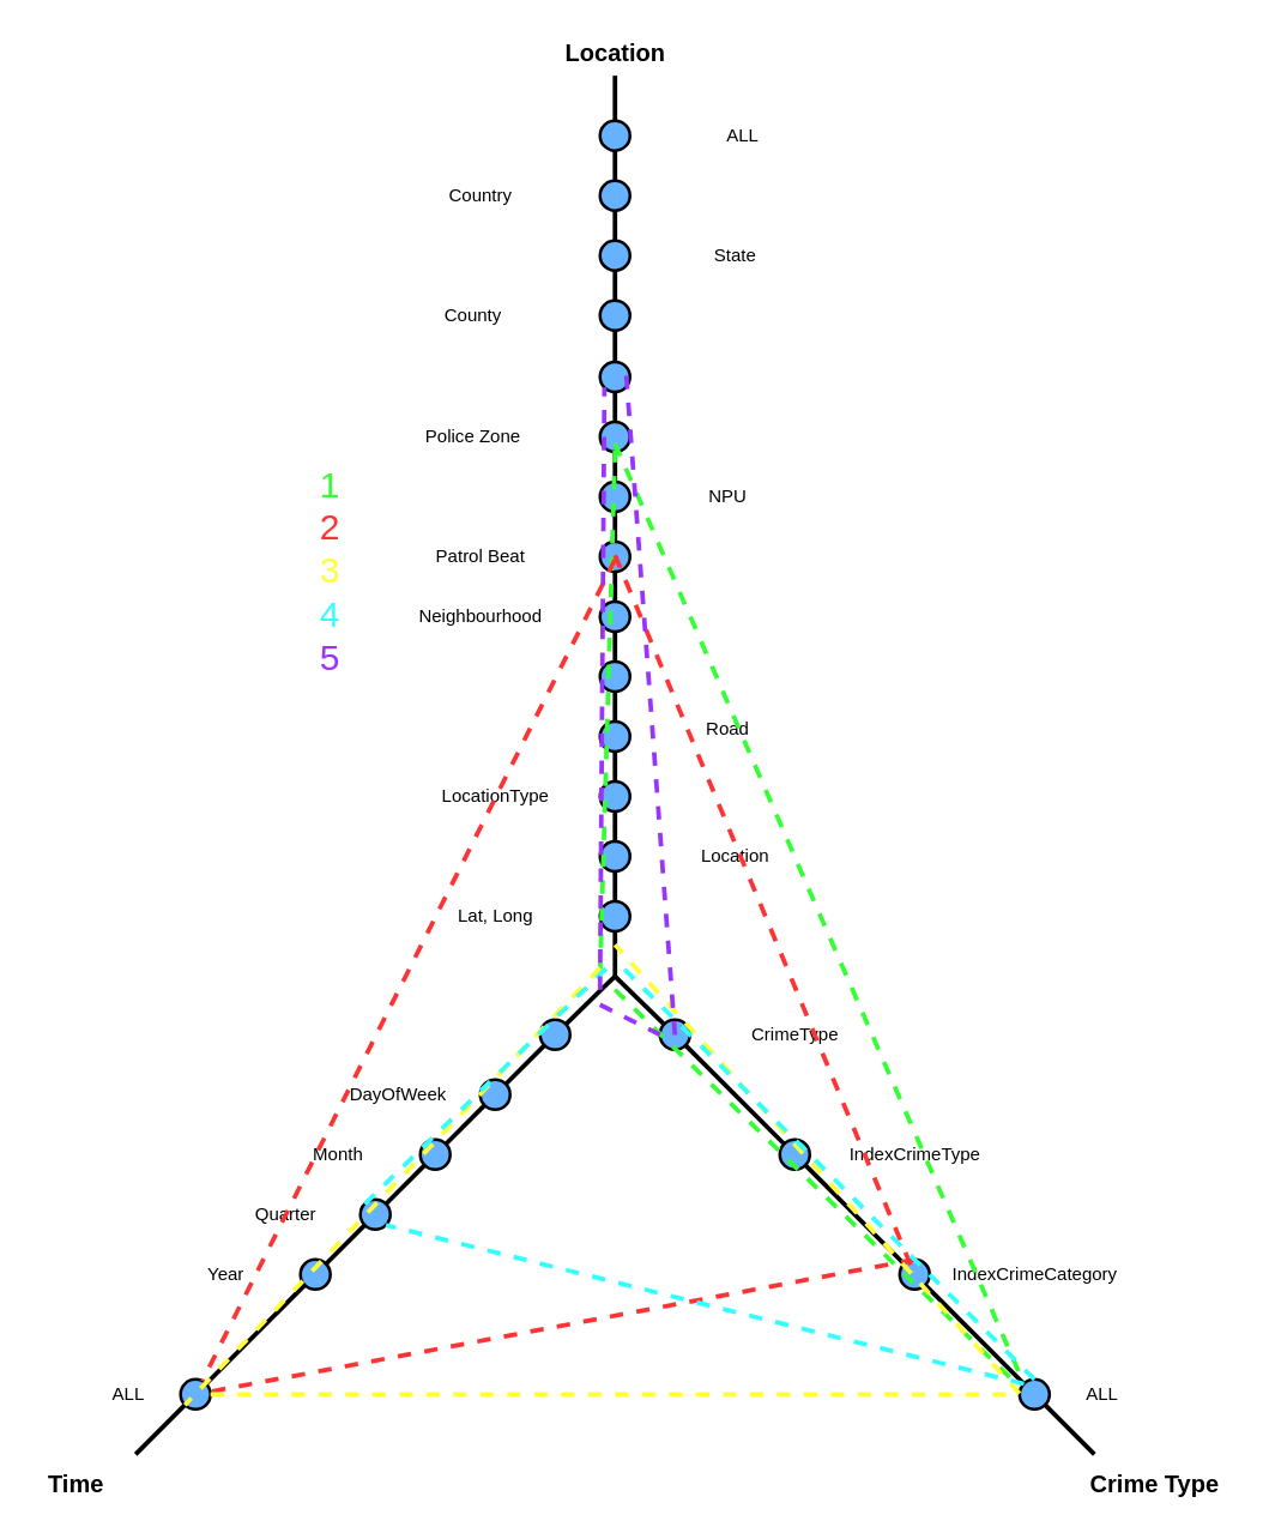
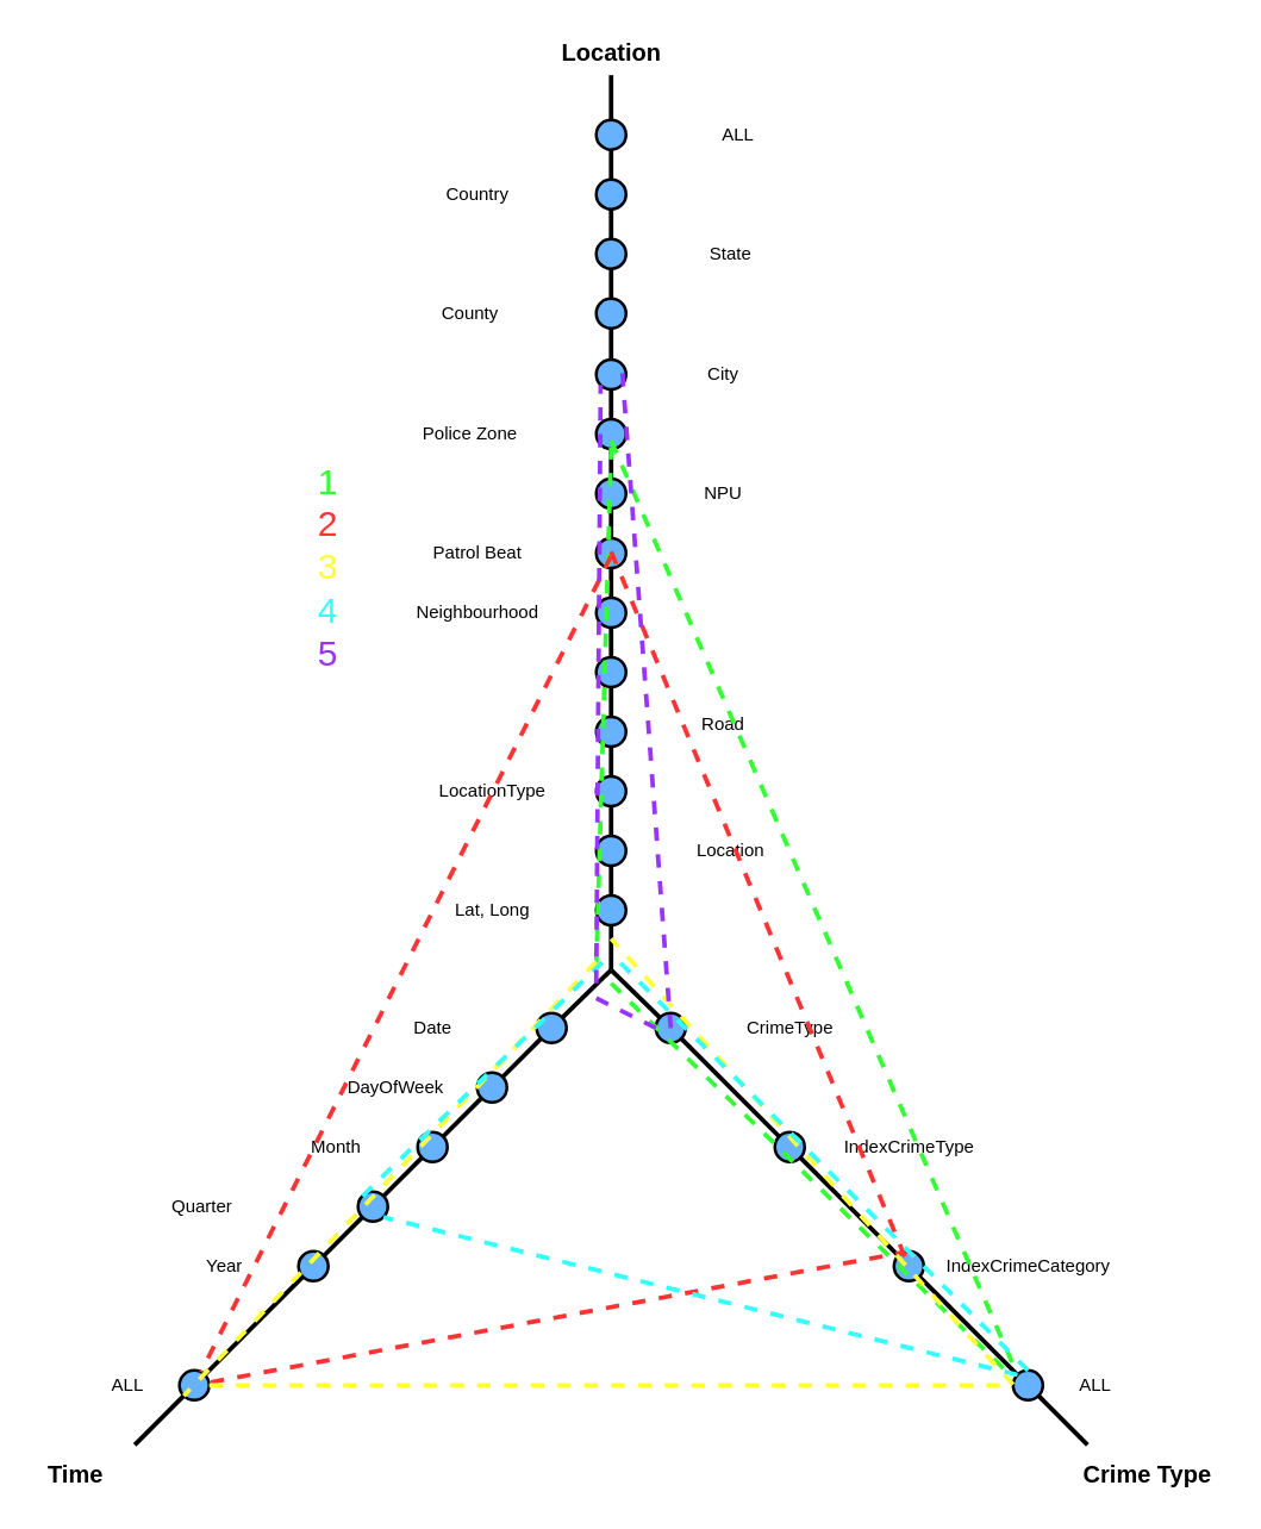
  <mxCell id="0" />
  <mxCell id="1" parent="0" />
  <mxCell id="2" value="" style="endArrow=none;html=1;rounded=0;strokeWidth=3;" parent="1" source="66" edge="1"><mxGeometry width="50" height="50" relative="1" as="geometry"><mxPoint x="410" y="651" as="sourcePoint" /><mxPoint x="410" y="50" as="targetPoint" /></mxGeometry></mxCell>
  <mxCell id="3" value="" style="endArrow=none;html=1;rounded=0;strokeWidth=3;" parent="1" source="12" edge="1"><mxGeometry width="50" height="50" relative="1" as="geometry"><mxPoint x="410" y="651" as="sourcePoint" /><mxPoint x="730" y="970" as="targetPoint" /></mxGeometry></mxCell>
  <mxCell id="4" value="" style="endArrow=none;html=1;rounded=0;strokeWidth=3;" parent="1" source="24" edge="1"><mxGeometry width="50" height="50" relative="1" as="geometry"><mxPoint x="410" y="651" as="sourcePoint" /><mxPoint x="90" y="970" as="targetPoint" /></mxGeometry></mxCell>
  <mxCell id="5" value="" style="endArrow=none;html=1;rounded=0;strokeWidth=3;" parent="1" target="6" edge="1"><mxGeometry width="50" height="50" relative="1" as="geometry"><mxPoint x="410" y="651" as="sourcePoint" /><mxPoint x="730" y="970" as="targetPoint" /></mxGeometry></mxCell>
  <mxCell id="6" value="" style="ellipse;whiteSpace=wrap;html=1;aspect=fixed;fillColor=#66B2FF;strokeWidth=2;direction=west;" parent="1" vertex="1"><mxGeometry x="440" y="680" width="20" height="20" as="geometry" /></mxCell>
  <mxCell id="7" value="" style="endArrow=none;html=1;rounded=0;strokeWidth=3;" parent="1" source="6" target="8" edge="1"><mxGeometry width="50" height="50" relative="1" as="geometry"><mxPoint x="457" y="697" as="sourcePoint" /><mxPoint x="730" y="970" as="targetPoint" /></mxGeometry></mxCell>
  <mxCell id="8" value="" style="ellipse;whiteSpace=wrap;html=1;aspect=fixed;fillColor=#66B2FF;strokeWidth=2;direction=west;" parent="1" vertex="1"><mxGeometry x="520" y="760" width="20" height="20" as="geometry" /></mxCell>
  <mxCell id="9" value="" style="endArrow=none;html=1;rounded=0;strokeWidth=3;" parent="1" source="8" target="10" edge="1"><mxGeometry width="50" height="50" relative="1" as="geometry"><mxPoint x="537" y="777" as="sourcePoint" /><mxPoint x="730" y="970" as="targetPoint" /></mxGeometry></mxCell>
  <mxCell id="10" value="" style="ellipse;whiteSpace=wrap;html=1;aspect=fixed;fillColor=#66B2FF;strokeWidth=2;direction=west;" parent="1" vertex="1"><mxGeometry x="600" y="840" width="20" height="20" as="geometry" /></mxCell>
  <mxCell id="11" value="" style="endArrow=none;html=1;rounded=0;strokeWidth=3;" parent="1" source="10" target="12" edge="1"><mxGeometry width="50" height="50" relative="1" as="geometry"><mxPoint x="617" y="857" as="sourcePoint" /><mxPoint x="730" y="970" as="targetPoint" /></mxGeometry></mxCell>
  <mxCell id="12" value="" style="ellipse;whiteSpace=wrap;html=1;aspect=fixed;fillColor=#66B2FF;strokeWidth=2;direction=west;" parent="1" vertex="1"><mxGeometry x="680" y="920" width="20" height="20" as="geometry" /></mxCell>
  <mxCell id="13" value="" style="endArrow=none;html=1;rounded=0;strokeWidth=3;" parent="1" target="14" edge="1"><mxGeometry width="50" height="50" relative="1" as="geometry"><mxPoint x="410" y="651" as="sourcePoint" /><mxPoint x="90" y="970" as="targetPoint" /></mxGeometry></mxCell>
  <mxCell id="14" value="" style="ellipse;whiteSpace=wrap;html=1;aspect=fixed;fillColor=#66B2FF;strokeWidth=2;direction=west;" parent="1" vertex="1"><mxGeometry x="360" y="680" width="20" height="20" as="geometry" /></mxCell>
  <mxCell id="15" value="" style="endArrow=none;html=1;rounded=0;strokeWidth=3;" parent="1" source="20" target="16" edge="1"><mxGeometry width="50" height="50" relative="1" as="geometry"><mxPoint x="363" y="697" as="sourcePoint" /><mxPoint x="90" y="970" as="targetPoint" /></mxGeometry></mxCell>
  <mxCell id="16" value="" style="ellipse;whiteSpace=wrap;html=1;aspect=fixed;fillColor=#66B2FF;strokeWidth=2;direction=west;" parent="1" vertex="1"><mxGeometry x="280" y="760" width="20" height="20" as="geometry" /></mxCell>
  <mxCell id="17" value="" style="endArrow=none;html=1;rounded=0;strokeWidth=3;" parent="1" source="22" target="18" edge="1"><mxGeometry width="50" height="50" relative="1" as="geometry"><mxPoint x="283" y="777" as="sourcePoint" /><mxPoint x="90" y="970" as="targetPoint" /></mxGeometry></mxCell>
  <mxCell id="18" value="" style="ellipse;whiteSpace=wrap;html=1;aspect=fixed;fillColor=#66B2FF;strokeWidth=2;direction=west;" parent="1" vertex="1"><mxGeometry x="200" y="840" width="20" height="20" as="geometry" /></mxCell>
  <mxCell id="19" value="" style="endArrow=none;html=1;rounded=0;strokeWidth=3;" parent="1" source="14" target="20" edge="1"><mxGeometry width="50" height="50" relative="1" as="geometry"><mxPoint x="363" y="697" as="sourcePoint" /><mxPoint x="297" y="763" as="targetPoint" /></mxGeometry></mxCell>
  <mxCell id="20" value="" style="ellipse;whiteSpace=wrap;html=1;aspect=fixed;fillColor=#66B2FF;strokeWidth=2;direction=west;" parent="1" vertex="1"><mxGeometry x="320" y="720" width="20" height="20" as="geometry" /></mxCell>
  <mxCell id="21" value="" style="endArrow=none;html=1;rounded=0;strokeWidth=3;" parent="1" source="16" target="22" edge="1"><mxGeometry width="50" height="50" relative="1" as="geometry"><mxPoint x="283" y="777" as="sourcePoint" /><mxPoint x="217" y="843" as="targetPoint" /></mxGeometry></mxCell>
  <mxCell id="22" value="" style="ellipse;whiteSpace=wrap;html=1;aspect=fixed;fillColor=#66B2FF;strokeWidth=2;direction=west;" parent="1" vertex="1"><mxGeometry x="240" y="800" width="20" height="20" as="geometry" /></mxCell>
  <mxCell id="23" value="" style="endArrow=none;html=1;rounded=0;strokeWidth=3;" parent="1" source="18" target="24" edge="1"><mxGeometry width="50" height="50" relative="1" as="geometry"><mxPoint x="203" y="857" as="sourcePoint" /><mxPoint x="90" y="970" as="targetPoint" /></mxGeometry></mxCell>
  <mxCell id="24" value="" style="ellipse;whiteSpace=wrap;html=1;aspect=fixed;fillColor=#66B2FF;strokeWidth=2;direction=west;" parent="1" vertex="1"><mxGeometry x="120" y="920" width="20" height="20" as="geometry" /></mxCell>
  <mxCell id="25" value="ALL" style="text;html=1;align=center;verticalAlign=middle;resizable=0;points=[];autosize=1;strokeColor=none;fillColor=none;" parent="1" vertex="1"><mxGeometry x="475" y="74.5" width="40" height="30" as="geometry" /></mxCell>
  <mxCell id="26" value="Country" style="text;html=1;align=center;verticalAlign=middle;resizable=0;points=[];autosize=1;strokeColor=none;fillColor=none;" parent="1" vertex="1"><mxGeometry x="285" y="115" width="70" height="30" as="geometry" /></mxCell>
  <mxCell id="27" value="State" style="text;html=1;align=center;verticalAlign=middle;resizable=0;points=[];autosize=1;strokeColor=none;fillColor=none;" parent="1" vertex="1"><mxGeometry x="465" y="154.5" width="50" height="30" as="geometry" /></mxCell>
  <mxCell id="28" value="County" style="text;html=1;align=center;verticalAlign=middle;resizable=0;points=[];autosize=1;strokeColor=none;fillColor=none;" parent="1" vertex="1"><mxGeometry x="285" y="195" width="60" height="30" as="geometry" /></mxCell>
+ <mxCell id="29" value="City" style="text;html=1;align=center;verticalAlign=middle;resizable=0;points=[];autosize=1;strokeColor=none;fillColor=none;" parent="1" vertex="1"><mxGeometry x="465" y="235.5" width="40" height="30" as="geometry" /></mxCell>
  <mxCell id="30" value="NPU" style="text;html=1;align=center;verticalAlign=middle;resizable=0;points=[];autosize=1;strokeColor=none;fillColor=none;" parent="1" vertex="1"><mxGeometry x="460" y="315.5" width="50" height="30" as="geometry" /></mxCell>
  <mxCell id="31" value="Neighbourhood" style="text;html=1;align=center;verticalAlign=middle;resizable=0;points=[];autosize=1;strokeColor=none;fillColor=none;" parent="1" vertex="1"><mxGeometry x="265" y="396" width="110" height="30" as="geometry" /></mxCell>
  <mxCell id="32" value="LocationType" style="text;html=1;align=center;verticalAlign=middle;resizable=0;points=[];autosize=1;strokeColor=none;fillColor=none;" parent="1" vertex="1"><mxGeometry x="285" y="516" width="90" height="30" as="geometry" /></mxCell>
  <mxCell id="33" value="Location" style="text;html=1;align=center;verticalAlign=middle;resizable=0;points=[];autosize=1;strokeColor=none;fillColor=none;" parent="1" vertex="1"><mxGeometry x="455" y="556" width="70" height="30" as="geometry" /></mxCell>
  <mxCell id="34" value="Lat, Long" style="text;html=1;align=center;verticalAlign=middle;resizable=0;points=[];autosize=1;strokeColor=none;fillColor=none;" parent="1" vertex="1"><mxGeometry x="295" y="596" width="70" height="30" as="geometry" /></mxCell>
  <mxCell id="35" value="&lt;font style=&quot;font-size: 16px;&quot;&gt;&lt;b&gt;Location&lt;/b&gt;&lt;/font&gt;" style="text;html=1;align=center;verticalAlign=middle;resizable=0;points=[];autosize=1;strokeColor=none;fillColor=none;" parent="1" vertex="1"><mxGeometry x="365" y="20" width="90" height="30" as="geometry" /></mxCell>
  <mxCell id="36" value="" style="endArrow=none;html=1;rounded=0;strokeWidth=3;" parent="1" target="37" edge="1"><mxGeometry width="50" height="50" relative="1" as="geometry"><mxPoint x="410" y="651" as="sourcePoint" /><mxPoint x="410" y="90" as="targetPoint" /></mxGeometry></mxCell>
  <mxCell id="37" value="" style="ellipse;whiteSpace=wrap;html=1;aspect=fixed;fillColor=#66B2FF;strokeWidth=2;" parent="1" vertex="1"><mxGeometry x="400" y="160" width="20" height="20" as="geometry" /></mxCell>
  <mxCell id="38" value="" style="endArrow=none;html=1;rounded=0;strokeWidth=3;" parent="1" source="37" target="39" edge="1"><mxGeometry width="50" height="50" relative="1" as="geometry"><mxPoint x="410" y="160" as="sourcePoint" /><mxPoint x="410" y="90" as="targetPoint" /></mxGeometry></mxCell>
  <mxCell id="39" value="" style="ellipse;whiteSpace=wrap;html=1;aspect=fixed;fillColor=#66B2FF;strokeWidth=2;" parent="1" vertex="1"><mxGeometry x="400" y="120" width="20" height="20" as="geometry" /></mxCell>
  <mxCell id="40" value="" style="ellipse;whiteSpace=wrap;html=1;aspect=fixed;fillColor=#66B2FF;strokeWidth=2;" parent="1" vertex="1"><mxGeometry x="400" y="200" width="20" height="20" as="geometry" /></mxCell>
  <mxCell id="41" value="" style="ellipse;whiteSpace=wrap;html=1;aspect=fixed;fillColor=#66B2FF;strokeWidth=2;" parent="1" vertex="1"><mxGeometry x="400" y="241" width="20" height="20" as="geometry" /></mxCell>
  <mxCell id="42" value="" style="ellipse;whiteSpace=wrap;html=1;aspect=fixed;fillColor=#66B2FF;strokeWidth=2;" parent="1" vertex="1"><mxGeometry x="400" y="281" width="20" height="20" as="geometry" /></mxCell>
  <mxCell id="43" value="" style="ellipse;whiteSpace=wrap;html=1;aspect=fixed;fillColor=#66B2FF;strokeWidth=2;" parent="1" vertex="1"><mxGeometry x="400" y="321" width="20" height="20" as="geometry" /></mxCell>
  <mxCell id="44" value="" style="ellipse;whiteSpace=wrap;html=1;aspect=fixed;fillColor=#66B2FF;strokeWidth=2;" parent="1" vertex="1"><mxGeometry x="400" y="361" width="20" height="20" as="geometry" /></mxCell>
  <mxCell id="45" value="" style="ellipse;whiteSpace=wrap;html=1;aspect=fixed;fillColor=#66B2FF;strokeWidth=2;" parent="1" vertex="1"><mxGeometry x="400" y="401" width="20" height="20" as="geometry" /></mxCell>
  <mxCell id="46" value="" style="ellipse;whiteSpace=wrap;html=1;aspect=fixed;fillColor=#66B2FF;strokeWidth=2;" parent="1" vertex="1"><mxGeometry x="400" y="441" width="20" height="20" as="geometry" /></mxCell>
  <mxCell id="47" value="" style="ellipse;whiteSpace=wrap;html=1;aspect=fixed;fillColor=#66B2FF;strokeWidth=2;" parent="1" vertex="1"><mxGeometry x="400" y="481" width="20" height="20" as="geometry" /></mxCell>
  <mxCell id="48" value="" style="ellipse;whiteSpace=wrap;html=1;aspect=fixed;fillColor=#66B2FF;strokeWidth=2;" parent="1" vertex="1"><mxGeometry x="400" y="521" width="20" height="20" as="geometry" /></mxCell>
  <mxCell id="49" value="" style="ellipse;whiteSpace=wrap;html=1;aspect=fixed;fillColor=#66B2FF;strokeWidth=2;" parent="1" vertex="1"><mxGeometry x="400" y="601" width="20" height="20" as="geometry" /></mxCell>
  <mxCell id="50" value="" style="ellipse;whiteSpace=wrap;html=1;aspect=fixed;fillColor=#66B2FF;strokeWidth=2;" parent="1" vertex="1"><mxGeometry x="400" y="561" width="20" height="20" as="geometry" /></mxCell>
  <mxCell id="51" value="Patrol Beat" style="text;html=1;align=center;verticalAlign=middle;resizable=0;points=[];autosize=1;strokeColor=none;fillColor=none;" parent="1" vertex="1"><mxGeometry x="280" y="356" width="80" height="30" as="geometry" /></mxCell>
  <mxCell id="52" value="Police Zone" style="text;html=1;align=center;verticalAlign=middle;resizable=0;points=[];autosize=1;strokeColor=none;fillColor=none;" parent="1" vertex="1"><mxGeometry x="270" y="276" width="90" height="30" as="geometry" /></mxCell>
  <mxCell id="53" value="CrimeType" style="text;html=1;align=center;verticalAlign=middle;resizable=0;points=[];autosize=1;strokeColor=none;fillColor=none;" parent="1" vertex="1"><mxGeometry x="490" y="675" width="80" height="30" as="geometry" /></mxCell>
  <mxCell id="54" value="IndexCrimeType" style="text;html=1;align=center;verticalAlign=middle;resizable=0;points=[];autosize=1;strokeColor=none;fillColor=none;" parent="1" vertex="1"><mxGeometry x="555" y="755" width="110" height="30" as="geometry" /></mxCell>
  <mxCell id="55" value="IndexCrimeCategory" style="text;html=1;align=center;verticalAlign=middle;resizable=0;points=[];autosize=1;strokeColor=none;fillColor=none;" parent="1" vertex="1"><mxGeometry x="625" y="835" width="130" height="30" as="geometry" /></mxCell>
  <mxCell id="56" value="ALL" style="text;html=1;align=center;verticalAlign=middle;resizable=0;points=[];autosize=1;strokeColor=none;fillColor=none;" parent="1" vertex="1"><mxGeometry x="715" y="915" width="40" height="30" as="geometry" /></mxCell>
+ <mxCell id="57" value="Date" style="text;html=1;align=center;verticalAlign=middle;resizable=0;points=[];autosize=1;strokeColor=none;fillColor=none;" parent="1" vertex="1"><mxGeometry x="265" y="675" width="50" height="30" as="geometry" /></mxCell>
  <mxCell id="58" value="DayOfWeek" style="text;html=1;align=center;verticalAlign=middle;resizable=0;points=[];autosize=1;strokeColor=none;fillColor=none;" parent="1" vertex="1"><mxGeometry x="220" y="715" width="90" height="30" as="geometry" /></mxCell>
  <mxCell id="59" value="Month" style="text;html=1;align=center;verticalAlign=middle;resizable=0;points=[];autosize=1;strokeColor=none;fillColor=none;" parent="1" vertex="1"><mxGeometry x="195" y="755" width="60" height="30" as="geometry" /></mxCell>
- <mxCell id="60" value="Quarter" style="text;html=1;align=center;verticalAlign=middle;resizable=0;points=[];autosize=1;strokeColor=none;fillColor=none;" parent="1" vertex="1"><mxGeometry x="160" y="795" width="60" height="30" as="geometry" /></mxCell>
+ <mxCell id="60" value="Quarter" style="text;html=1;align=center;verticalAlign=middle;resizable=0;points=[];autosize=1;strokeColor=none;fillColor=none;" parent="1" vertex="1"><mxGeometry x="105" y="795" width="60" height="30" as="geometry" /></mxCell>
  <mxCell id="61" value="Year" style="text;html=1;align=center;verticalAlign=middle;resizable=0;points=[];autosize=1;strokeColor=none;fillColor=none;" parent="1" vertex="1"><mxGeometry x="125" y="835" width="50" height="30" as="geometry" /></mxCell>
  <mxCell id="62" value="ALL" style="text;html=1;align=center;verticalAlign=middle;resizable=0;points=[];autosize=1;strokeColor=none;fillColor=none;" parent="1" vertex="1"><mxGeometry x="65" y="915" width="40" height="30" as="geometry" /></mxCell>
  <mxCell id="63" value="&lt;b&gt;&lt;font style=&quot;font-size: 16px;&quot;&gt;Time&lt;/font&gt;&lt;/b&gt;" style="text;html=1;align=center;verticalAlign=middle;resizable=0;points=[];autosize=1;strokeColor=none;fillColor=none;" parent="1" vertex="1"><mxGeometry x="20" y="975" width="60" height="30" as="geometry" /></mxCell>
  <mxCell id="64" value="&lt;font style=&quot;font-size: 16px;&quot;&gt;&lt;b&gt;Crime Type&lt;/b&gt;&lt;/font&gt;" style="text;html=1;align=center;verticalAlign=middle;resizable=0;points=[];autosize=1;strokeColor=none;fillColor=none;" parent="1" vertex="1"><mxGeometry x="715" y="975" width="110" height="30" as="geometry" /></mxCell>
  <mxCell id="65" value="" style="endArrow=none;html=1;rounded=0;strokeWidth=3;" parent="1" source="39" target="66" edge="1"><mxGeometry width="50" height="50" relative="1" as="geometry"><mxPoint x="410" y="120" as="sourcePoint" /><mxPoint x="410" y="0" as="targetPoint" /></mxGeometry></mxCell>
  <mxCell id="66" value="" style="ellipse;whiteSpace=wrap;html=1;aspect=fixed;fillColor=#66B2FF;strokeWidth=2;" parent="1" vertex="1"><mxGeometry x="400" y="80" width="20" height="20" as="geometry" /></mxCell>
  <mxCell id="67" value="Road" style="text;html=1;align=center;verticalAlign=middle;resizable=0;points=[];autosize=1;strokeColor=none;fillColor=none;" parent="1" vertex="1"><mxGeometry x="460" y="471" width="50" height="30" as="geometry" /></mxCell>
  <mxCell id="68" value="&lt;font style=&quot;font-size: 24px;&quot;&gt;&lt;span style=&quot;&quot;&gt;&lt;font color=&quot;#33ff33&quot;&gt;1&lt;/font&gt;&lt;/span&gt;&lt;br&gt;&lt;font style=&quot;font-size: 24px;&quot;&gt;&lt;font color=&quot;#ff3333&quot;&gt;2&lt;br&gt;&lt;/font&gt;&lt;font color=&quot;#ffff33&quot;&gt;3&lt;/font&gt;&lt;br&gt;&lt;font color=&quot;#33ffff&quot;&gt;4&lt;/font&gt;&lt;br&gt;&lt;font color=&quot;#9933ff&quot;&gt;5&lt;/font&gt;&lt;br&gt;&lt;/font&gt;&lt;/font&gt;" style="text;html=1;strokeColor=none;fillColor=none;align=center;verticalAlign=middle;whiteSpace=wrap;rounded=0;" parent="1" vertex="1"><mxGeometry x="190" y="291" width="60" height="180" as="geometry" /></mxCell>
  <mxCell id="69" value="" style="endArrow=none;dashed=1;html=1;rounded=0;entryX=1;entryY=1;entryDx=0;entryDy=0;strokeWidth=3;fillColor=#60a917;strokeColor=#33FF33;" parent="1" target="12" edge="1"><mxGeometry width="50" height="50" relative="1" as="geometry"><mxPoint x="410" y="295.5" as="sourcePoint" /><mxPoint x="530" y="235.5" as="targetPoint" /></mxGeometry></mxCell>
  <mxCell id="70" value="" style="endArrow=none;dashed=1;html=1;rounded=0;strokeWidth=3;fillColor=#60a917;strokeColor=#33FF33;" parent="1" edge="1"><mxGeometry width="50" height="50" relative="1" as="geometry"><mxPoint x="410" y="660" as="sourcePoint" /><mxPoint x="680" y="925" as="targetPoint" /></mxGeometry></mxCell>
  <mxCell id="71" value="" style="endArrow=none;dashed=1;html=1;rounded=0;strokeWidth=3;fillColor=#60a917;strokeColor=#33FF33;" parent="1" edge="1"><mxGeometry width="50" height="50" relative="1" as="geometry"><mxPoint x="400" y="650" as="sourcePoint" /><mxPoint x="410" y="300" as="targetPoint" /></mxGeometry></mxCell>
  <mxCell id="72" value="" style="endArrow=none;dashed=1;html=1;rounded=0;strokeWidth=3;fillColor=#60a917;strokeColor=#FF3333;" edge="1" parent="1"><mxGeometry width="50" height="50" relative="1" as="geometry"><mxPoint x="410" y="370" as="sourcePoint" /><mxPoint x="610" y="850" as="targetPoint" /></mxGeometry></mxCell>
  <mxCell id="73" value="" style="endArrow=none;dashed=1;html=1;rounded=0;strokeWidth=3;fillColor=#60a917;strokeColor=#FF3333;" edge="1" parent="1" target="24"><mxGeometry width="50" height="50" relative="1" as="geometry"><mxPoint x="610" y="840" as="sourcePoint" /><mxPoint x="130" y="940" as="targetPoint" /></mxGeometry></mxCell>
  <mxCell id="74" value="" style="endArrow=none;dashed=1;html=1;rounded=0;strokeWidth=3;fillColor=#60a917;strokeColor=#FF3333;" edge="1" parent="1" target="24"><mxGeometry width="50" height="50" relative="1" as="geometry"><mxPoint x="410" y="373" as="sourcePoint" /><mxPoint x="-60" y="461" as="targetPoint" /></mxGeometry></mxCell>
  <mxCell id="75" value="" style="endArrow=none;dashed=1;html=1;rounded=0;strokeWidth=3;strokeColor=#FFFF33;" edge="1" parent="1" source="24" target="12"><mxGeometry width="50" height="50" relative="1" as="geometry"><mxPoint x="240" y="995" as="sourcePoint" /><mxPoint x="540" y="960" as="targetPoint" /></mxGeometry></mxCell>
  <mxCell id="76" value="" style="endArrow=none;dashed=1;html=1;rounded=0;strokeWidth=3;strokeColor=#FFFF33;" edge="1" parent="1"><mxGeometry width="50" height="50" relative="1" as="geometry"><mxPoint x="680" y="929.5" as="sourcePoint" /><mxPoint x="410" y="630" as="targetPoint" /></mxGeometry></mxCell>
  <mxCell id="77" value="" style="endArrow=none;dashed=1;html=1;rounded=0;strokeWidth=3;strokeColor=#FFFF33;entryX=1;entryY=0;entryDx=0;entryDy=0;" edge="1" parent="1" target="24"><mxGeometry width="50" height="50" relative="1" as="geometry"><mxPoint x="400" y="645.5" as="sourcePoint" /><mxPoint x="130" y="356" as="targetPoint" /></mxGeometry></mxCell>
  <mxCell id="78" value="" style="endArrow=none;dashed=1;html=1;rounded=0;strokeWidth=3;fillColor=#60a917;strokeColor=#33FFFF;exitX=1;exitY=1;exitDx=0;exitDy=0;entryX=0;entryY=0;entryDx=0;entryDy=0;" edge="1" parent="1" source="12" target="22"><mxGeometry width="50" height="50" relative="1" as="geometry"><mxPoint x="595" y="850" as="sourcePoint" /><mxPoint x="125" y="938" as="targetPoint" /></mxGeometry></mxCell>
  <mxCell id="79" value="" style="endArrow=none;dashed=1;html=1;rounded=0;strokeWidth=3;fillColor=#60a917;strokeColor=#33FFFF;exitX=0.5;exitY=1;exitDx=0;exitDy=0;" edge="1" parent="1" source="12"><mxGeometry width="50" height="50" relative="1" as="geometry"><mxPoint x="1108" y="526" as="sourcePoint" /><mxPoint x="410" y="640" as="targetPoint" /></mxGeometry></mxCell>
  <mxCell id="80" value="" style="endArrow=none;dashed=1;html=1;rounded=0;strokeWidth=3;fillColor=#60a917;strokeColor=#33FFFF;exitX=1;exitY=1;exitDx=0;exitDy=0;" edge="1" parent="1" source="22"><mxGeometry width="50" height="50" relative="1" as="geometry"><mxPoint x="130" y="930" as="sourcePoint" /><mxPoint x="410" y="640" as="targetPoint" /></mxGeometry></mxCell>
  <mxCell id="81" value="" style="endArrow=none;dashed=1;html=1;rounded=0;strokeWidth=3;strokeColor=#9933FF;entryX=1;entryY=0;entryDx=0;entryDy=0;" edge="1" parent="1" target="41"><mxGeometry width="50" height="50" relative="1" as="geometry"><mxPoint x="450" y="690" as="sourcePoint" /><mxPoint x="520" y="580" as="targetPoint" /></mxGeometry></mxCell>
  <mxCell id="82" value="" style="endArrow=none;dashed=1;html=1;rounded=0;strokeWidth=3;strokeColor=#9933FF;entryX=0;entryY=1;entryDx=0;entryDy=0;" edge="1" parent="1" target="41"><mxGeometry width="50" height="50" relative="1" as="geometry"><mxPoint x="400" y="660" as="sourcePoint" /><mxPoint x="130" y="261" as="targetPoint" /></mxGeometry></mxCell>
  <mxCell id="83" value="" style="endArrow=none;dashed=1;html=1;rounded=0;strokeWidth=3;strokeColor=#9933FF;" edge="1" parent="1"><mxGeometry width="50" height="50" relative="1" as="geometry"><mxPoint x="400" y="670" as="sourcePoint" /><mxPoint x="440" y="690" as="targetPoint" /></mxGeometry></mxCell>
